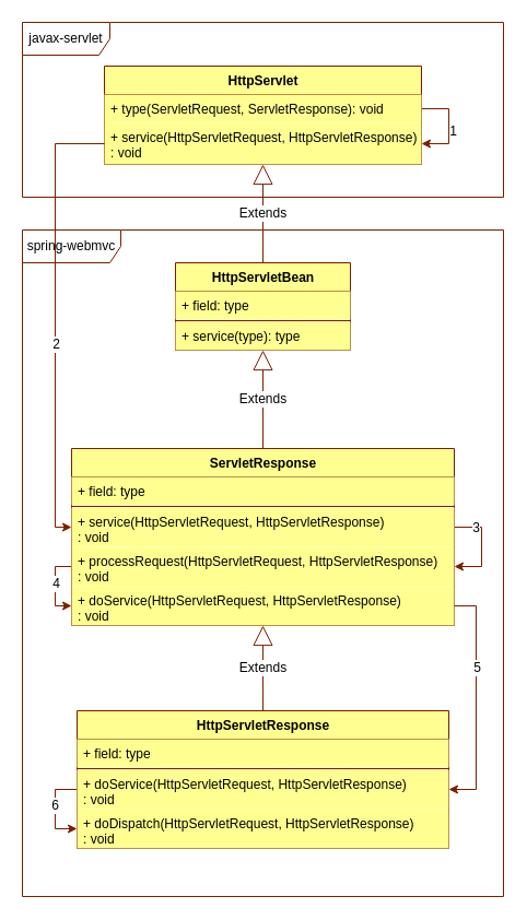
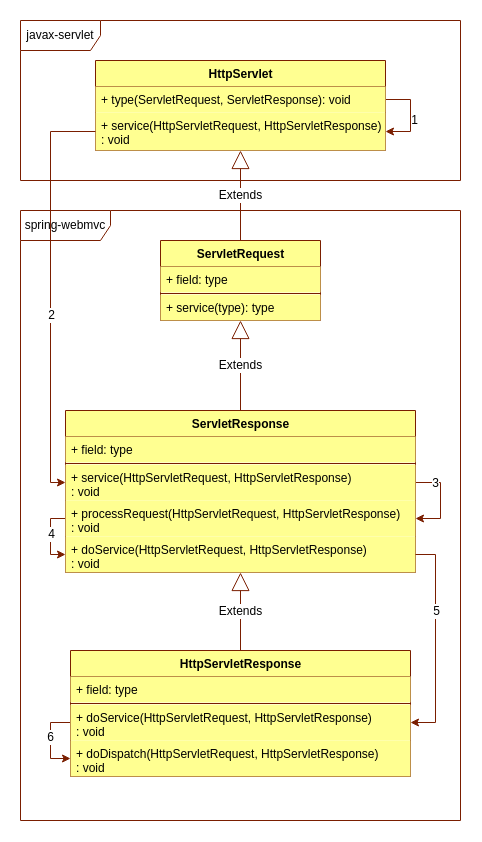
  <mxCell id="0" />
  <mxCell id="1" parent="0" />
  <mxCell id="2" value="spring-webmvc" style="shape=umlFrame;whiteSpace=wrap;html=1;fontFamily=Helvetica;fontSize=12;fontColor=#000000;startSize=26;strokeColor=#7A1E00;fillColor=none;width=90;height=30;" vertex="1" parent="1"><mxGeometry x="20" y="210" width="440" height="610" as="geometry" /></mxCell>
  <mxCell id="3" value="HttpServletResponse" style="swimlane;fontStyle=1;align=center;verticalAlign=top;childLayout=stackLayout;horizontal=1;startSize=26;horizontalStack=0;resizeParent=1;resizeParentMax=0;resizeLast=0;collapsible=1;marginBottom=0;fontFamily=Helvetica;fontSize=12;fontColor=#000000;strokeColor=#7A1E00;fillColor=#FFFF91;html=1;" vertex="1" parent="1"><mxGeometry x="70" y="650" width="340" height="126" as="geometry" /></mxCell>
  <mxCell id="4" value="+ field: type" style="text;strokeColor=none;fillColor=#FFFF91;align=left;verticalAlign=top;spacingLeft=4;spacingRight=4;overflow=hidden;rotatable=0;points=[[0,0.5],[1,0.5]];portConstraint=eastwest;fontFamily=Helvetica;fontSize=12;fontColor=#000000;startSize=26;html=1;" vertex="1" parent="3"><mxGeometry y="26" width="340" height="26" as="geometry" /></mxCell>
  <mxCell id="5" value="" style="line;strokeWidth=1;fillColor=none;align=left;verticalAlign=middle;spacingTop=-1;spacingLeft=3;spacingRight=3;rotatable=0;labelPosition=right;points=[];portConstraint=eastwest;fontFamily=Helvetica;fontSize=12;fontColor=#000000;startSize=26;html=1;strokeColor=#7A1E00;" vertex="1" parent="3"><mxGeometry y="52" width="340" height="2" as="geometry" /></mxCell>
  <mxCell id="6" style="edgeStyle=orthogonalEdgeStyle;shape=connector;rounded=0;orthogonalLoop=1;jettySize=auto;html=1;exitX=0;exitY=0.5;exitDx=0;exitDy=0;entryX=0;entryY=0.5;entryDx=0;entryDy=0;labelBackgroundColor=default;fontFamily=Helvetica;fontSize=12;fontColor=#000000;endArrow=classic;startSize=26;strokeColor=#7A1E00;" edge="1" parent="3" source="8" target="9"><mxGeometry relative="1" as="geometry"><Array as="points"><mxPoint x="-20" y="72" /><mxPoint x="-20" y="108" /></Array></mxGeometry></mxCell>
  <mxCell id="7" value="6" style="edgeLabel;html=1;align=center;verticalAlign=middle;resizable=0;points=[];fontSize=12;fontFamily=Helvetica;fontColor=#000000;" vertex="1" connectable="0" parent="6"><mxGeometry x="-0.105" y="-1" relative="1" as="geometry"><mxPoint as="offset" /></mxGeometry></mxCell>
  <mxCell id="8" value="+ doService(HttpServletRequest, HttpServletResponse)&lt;br&gt;: void" style="text;strokeColor=none;fillColor=#FFFF91;align=left;verticalAlign=top;spacingLeft=4;spacingRight=4;overflow=hidden;rotatable=0;points=[[0,0.5],[1,0.5]];portConstraint=eastwest;fontFamily=Helvetica;fontSize=12;fontColor=#000000;startSize=26;html=1;" vertex="1" parent="3"><mxGeometry y="54" width="340" height="36" as="geometry" /></mxCell>
  <mxCell id="9" value="+ doDispatch(HttpServletRequest, HttpServletResponse)&lt;br&gt;: void" style="text;strokeColor=none;fillColor=#FFFF91;align=left;verticalAlign=top;spacingLeft=4;spacingRight=4;overflow=hidden;rotatable=0;points=[[0,0.5],[1,0.5]];portConstraint=eastwest;fontFamily=Helvetica;fontSize=12;fontColor=#000000;startSize=26;html=1;" vertex="1" parent="3"><mxGeometry y="90" width="340" height="36" as="geometry" /></mxCell>
  <mxCell id="10" value="ServletResponse" style="swimlane;fontStyle=1;align=center;verticalAlign=top;childLayout=stackLayout;horizontal=1;startSize=26;horizontalStack=0;resizeParent=1;resizeParentMax=0;resizeLast=0;collapsible=1;marginBottom=0;fontFamily=Helvetica;fontSize=12;fontColor=#000000;strokeColor=#7A1E00;fillColor=#FFFF91;html=1;" vertex="1" parent="1"><mxGeometry x="65" y="410" width="350" height="162" as="geometry" /></mxCell>
  <mxCell id="11" value="+ field: type" style="text;strokeColor=none;fillColor=#FFFF91;align=left;verticalAlign=top;spacingLeft=4;spacingRight=4;overflow=hidden;rotatable=0;points=[[0,0.5],[1,0.5]];portConstraint=eastwest;fontFamily=Helvetica;fontSize=12;fontColor=#000000;startSize=26;html=1;" vertex="1" parent="10"><mxGeometry y="26" width="350" height="26" as="geometry" /></mxCell>
  <mxCell id="12" value="" style="line;strokeWidth=1;fillColor=none;align=left;verticalAlign=middle;spacingTop=-1;spacingLeft=3;spacingRight=3;rotatable=0;labelPosition=right;points=[];portConstraint=eastwest;fontFamily=Helvetica;fontSize=12;fontColor=#000000;startSize=26;html=1;strokeColor=#7A1E00;" vertex="1" parent="10"><mxGeometry y="52" width="350" height="2" as="geometry" /></mxCell>
  <mxCell id="13" style="edgeStyle=orthogonalEdgeStyle;shape=connector;rounded=0;orthogonalLoop=1;jettySize=auto;html=1;exitX=1;exitY=0.5;exitDx=0;exitDy=0;entryX=1;entryY=0.5;entryDx=0;entryDy=0;labelBackgroundColor=default;fontFamily=Helvetica;fontSize=12;fontColor=#000000;endArrow=classic;startSize=26;strokeColor=#7A1E00;" edge="1" parent="10" source="15"><mxGeometry relative="1" as="geometry"><mxPoint x="350" y="108" as="targetPoint" /><Array as="points"><mxPoint x="375" y="72" /><mxPoint x="375" y="108" /></Array></mxGeometry></mxCell>
  <mxCell id="14" value="3" style="edgeLabel;html=1;align=center;verticalAlign=middle;resizable=0;points=[];fontSize=12;fontFamily=Helvetica;fontColor=#000000;" vertex="1" connectable="0" parent="13"><mxGeometry x="-0.558" relative="1" as="geometry"><mxPoint as="offset" /></mxGeometry></mxCell>
  <mxCell id="15" value="+ service(HttpServletRequest, HttpServletResponse)&lt;br&gt;: void" style="text;strokeColor=none;fillColor=#FFFF91;align=left;verticalAlign=top;spacingLeft=4;spacingRight=4;overflow=hidden;rotatable=0;points=[[0,0.5],[1,0.5]];portConstraint=eastwest;fontFamily=Helvetica;fontSize=12;fontColor=#000000;startSize=26;html=1;" vertex="1" parent="10"><mxGeometry y="54" width="350" height="36" as="geometry" /></mxCell>
  <mxCell id="16" style="edgeStyle=orthogonalEdgeStyle;shape=connector;rounded=0;orthogonalLoop=1;jettySize=auto;html=1;exitX=0;exitY=0.5;exitDx=0;exitDy=0;entryX=0;entryY=0.5;entryDx=0;entryDy=0;labelBackgroundColor=default;fontFamily=Helvetica;fontSize=12;fontColor=#000000;endArrow=classic;startSize=26;strokeColor=#7A1E00;" edge="1" parent="10" source="18" target="19"><mxGeometry relative="1" as="geometry"><Array as="points"><mxPoint x="-15" y="108" /><mxPoint x="-15" y="144" /></Array></mxGeometry></mxCell>
  <mxCell id="17" value="4" style="edgeLabel;html=1;align=center;verticalAlign=middle;resizable=0;points=[];fontSize=12;fontFamily=Helvetica;fontColor=#000000;" vertex="1" connectable="0" parent="16"><mxGeometry x="-0.091" relative="1" as="geometry"><mxPoint as="offset" /></mxGeometry></mxCell>
  <mxCell id="18" value="+ processRequest(HttpServletRequest, HttpServletResponse)&lt;br&gt;: void" style="text;strokeColor=none;fillColor=#FFFF91;align=left;verticalAlign=top;spacingLeft=4;spacingRight=4;overflow=hidden;rotatable=0;points=[[0,0.5],[1,0.5]];portConstraint=eastwest;fontFamily=Helvetica;fontSize=12;fontColor=#000000;startSize=26;html=1;" vertex="1" parent="10"><mxGeometry y="90" width="350" height="36" as="geometry" /></mxCell>
  <mxCell id="19" value="+ doService(HttpServletRequest, HttpServletResponse)&lt;br&gt;: void" style="text;strokeColor=none;fillColor=#FFFF91;align=left;verticalAlign=top;spacingLeft=4;spacingRight=4;overflow=hidden;rotatable=0;points=[[0,0.5],[1,0.5]];portConstraint=eastwest;fontFamily=Helvetica;fontSize=12;fontColor=#000000;startSize=26;html=1;" vertex="1" parent="10"><mxGeometry y="126" width="350" height="36" as="geometry" /></mxCell>
- <mxCell id="20" value="HttpServletBean" style="swimlane;fontStyle=1;align=center;verticalAlign=top;childLayout=stackLayout;horizontal=1;startSize=26;horizontalStack=0;resizeParent=1;resizeParentMax=0;resizeLast=0;collapsible=1;marginBottom=0;fontFamily=Helvetica;fontSize=12;fontColor=#000000;strokeColor=#7A1E00;fillColor=#FFFF91;html=1;" vertex="1" parent="1"><mxGeometry x="160" y="240" width="160" height="80" as="geometry" /></mxCell>
+ <mxCell id="20" value="ServletRequest" style="swimlane;fontStyle=1;align=center;verticalAlign=top;childLayout=stackLayout;horizontal=1;startSize=26;horizontalStack=0;resizeParent=1;resizeParentMax=0;resizeLast=0;collapsible=1;marginBottom=0;fontFamily=Helvetica;fontSize=12;fontColor=#000000;strokeColor=#7A1E00;fillColor=#FFFF91;html=1;" vertex="1" parent="1"><mxGeometry x="160" y="240" width="160" height="80" as="geometry" /></mxCell>
  <mxCell id="21" value="+ field: type" style="text;strokeColor=none;fillColor=#FFFF91;align=left;verticalAlign=top;spacingLeft=4;spacingRight=4;overflow=hidden;rotatable=0;points=[[0,0.5],[1,0.5]];portConstraint=eastwest;fontFamily=Helvetica;fontSize=12;fontColor=#000000;startSize=26;html=1;" vertex="1" parent="20"><mxGeometry y="26" width="160" height="26" as="geometry" /></mxCell>
  <mxCell id="22" value="" style="line;strokeWidth=1;fillColor=none;align=left;verticalAlign=middle;spacingTop=-1;spacingLeft=3;spacingRight=3;rotatable=0;labelPosition=right;points=[];portConstraint=eastwest;fontFamily=Helvetica;fontSize=12;fontColor=#000000;startSize=26;html=1;strokeColor=#7A1E00;" vertex="1" parent="20"><mxGeometry y="52" width="160" height="2" as="geometry" /></mxCell>
  <mxCell id="23" value="+ service(type): type" style="text;strokeColor=none;fillColor=#FFFF91;align=left;verticalAlign=top;spacingLeft=4;spacingRight=4;overflow=hidden;rotatable=0;points=[[0,0.5],[1,0.5]];portConstraint=eastwest;fontFamily=Helvetica;fontSize=12;fontColor=#000000;startSize=26;html=1;" vertex="1" parent="20"><mxGeometry y="54" width="160" height="26" as="geometry" /></mxCell>
  <mxCell id="24" value="Extends" style="endArrow=block;endSize=16;endFill=0;html=1;rounded=0;labelBackgroundColor=default;fontFamily=Helvetica;fontSize=12;fontColor=#000000;strokeColor=#7A1E00;shape=connector;entryX=0.5;entryY=1;entryDx=0;entryDy=0;exitX=0.5;exitY=0;exitDx=0;exitDy=0;" edge="1" parent="1" source="10" target="20"><mxGeometry width="160" relative="1" as="geometry"><mxPoint x="250" y="540" as="sourcePoint" /><mxPoint x="400" y="560" as="targetPoint" /></mxGeometry></mxCell>
  <mxCell id="25" value="Extends" style="endArrow=block;endSize=16;endFill=0;html=1;rounded=0;labelBackgroundColor=default;fontFamily=Helvetica;fontSize=12;fontColor=#000000;strokeColor=#7A1E00;shape=connector;exitX=0.5;exitY=0;exitDx=0;exitDy=0;" edge="1" parent="1" source="3" target="19"><mxGeometry width="160" relative="1" as="geometry"><mxPoint x="250" y="570" as="sourcePoint" /><mxPoint x="570" y="560" as="targetPoint" /></mxGeometry></mxCell>
  <mxCell id="26" value="javax-servlet" style="shape=umlFrame;whiteSpace=wrap;html=1;fontFamily=Helvetica;fontSize=12;fontColor=#000000;startSize=26;strokeColor=#7A1E00;fillColor=none;width=80;height=30;" vertex="1" parent="1"><mxGeometry x="20" y="20" width="440" height="160" as="geometry" /></mxCell>
  <mxCell id="27" value="HttpServlet" style="swimlane;fontStyle=1;align=center;verticalAlign=top;childLayout=stackLayout;horizontal=1;startSize=26;horizontalStack=0;resizeParent=1;resizeParentMax=0;resizeLast=0;collapsible=1;marginBottom=0;fontFamily=Helvetica;fontSize=12;fontColor=#000000;strokeColor=#7A1E00;fillColor=#FFFF91;html=1;" vertex="1" parent="1"><mxGeometry x="95" y="60" width="290" height="90" as="geometry" /></mxCell>
  <mxCell id="28" style="edgeStyle=orthogonalEdgeStyle;shape=connector;rounded=0;orthogonalLoop=1;jettySize=auto;html=1;exitX=1;exitY=0.5;exitDx=0;exitDy=0;labelBackgroundColor=default;fontFamily=Helvetica;fontSize=12;fontColor=#000000;endArrow=classic;startSize=26;strokeColor=#7A1E00;" edge="1" parent="27" source="30" target="31"><mxGeometry relative="1" as="geometry"><Array as="points"><mxPoint x="315" y="39" /><mxPoint x="315" y="71" /></Array></mxGeometry></mxCell>
  <mxCell id="29" value="1" style="edgeLabel;html=1;align=center;verticalAlign=middle;resizable=0;points=[];fontSize=12;fontFamily=Helvetica;fontColor=#000000;" vertex="1" connectable="0" parent="28"><mxGeometry x="0.098" y="3" relative="1" as="geometry"><mxPoint as="offset" /></mxGeometry></mxCell>
  <mxCell id="30" value="+ type(ServletRequest, ServletResponse): void" style="text;strokeColor=none;fillColor=#FFFF91;align=left;verticalAlign=top;spacingLeft=4;spacingRight=4;overflow=hidden;rotatable=0;points=[[0,0.5],[1,0.5]];portConstraint=eastwest;fontFamily=Helvetica;fontSize=12;fontColor=#000000;startSize=26;html=1;" vertex="1" parent="27"><mxGeometry y="26" width="290" height="26" as="geometry" /></mxCell>
  <mxCell id="31" value="+ service(HttpServletRequest, HttpServletResponse)&lt;br&gt;: void" style="text;strokeColor=none;fillColor=#FFFF91;align=left;verticalAlign=top;spacingLeft=4;spacingRight=4;overflow=hidden;rotatable=0;points=[[0,0.5],[1,0.5]];portConstraint=eastwest;fontFamily=Helvetica;fontSize=12;fontColor=#000000;startSize=26;html=1;" vertex="1" parent="27"><mxGeometry y="52" width="290" height="38" as="geometry" /></mxCell>
  <mxCell id="32" value="Extends" style="endArrow=block;endSize=16;endFill=0;html=1;rounded=0;labelBackgroundColor=default;fontFamily=Helvetica;fontSize=12;fontColor=#000000;strokeColor=#7A1E00;shape=connector;exitX=0.5;exitY=0;exitDx=0;exitDy=0;" edge="1" parent="1" source="20" target="31"><mxGeometry width="160" relative="1" as="geometry"><mxPoint x="420" y="380" as="sourcePoint" /><mxPoint x="240" y="282" as="targetPoint" /></mxGeometry></mxCell>
  <mxCell id="33" style="edgeStyle=orthogonalEdgeStyle;shape=connector;rounded=0;orthogonalLoop=1;jettySize=auto;html=1;exitX=0;exitY=0.5;exitDx=0;exitDy=0;entryX=0;entryY=0.5;entryDx=0;entryDy=0;labelBackgroundColor=default;fontFamily=Helvetica;fontSize=12;fontColor=#000000;endArrow=classic;startSize=26;strokeColor=#7A1E00;" edge="1" parent="1" source="31" target="15"><mxGeometry relative="1" as="geometry"><Array as="points"><mxPoint x="50" y="131" /><mxPoint x="50" y="482" /></Array></mxGeometry></mxCell>
  <mxCell id="34" value="2" style="edgeLabel;html=1;align=center;verticalAlign=middle;resizable=0;points=[];fontSize=12;fontFamily=Helvetica;fontColor=#000000;" vertex="1" connectable="0" parent="33"><mxGeometry x="0.11" relative="1" as="geometry"><mxPoint as="offset" /></mxGeometry></mxCell>
  <mxCell id="35" style="edgeStyle=orthogonalEdgeStyle;shape=connector;rounded=0;orthogonalLoop=1;jettySize=auto;html=1;exitX=1;exitY=0.5;exitDx=0;exitDy=0;entryX=1;entryY=0.5;entryDx=0;entryDy=0;labelBackgroundColor=default;fontFamily=Helvetica;fontSize=12;fontColor=#000000;endArrow=classic;startSize=26;strokeColor=#7A1E00;" edge="1" parent="1" source="19" target="8"><mxGeometry relative="1" as="geometry" /></mxCell>
  <mxCell id="36" value="5" style="edgeLabel;html=1;align=center;verticalAlign=middle;resizable=0;points=[];fontSize=12;fontFamily=Helvetica;fontColor=#000000;" vertex="1" connectable="0" parent="35"><mxGeometry x="-0.289" relative="1" as="geometry"><mxPoint as="offset" /></mxGeometry></mxCell>
